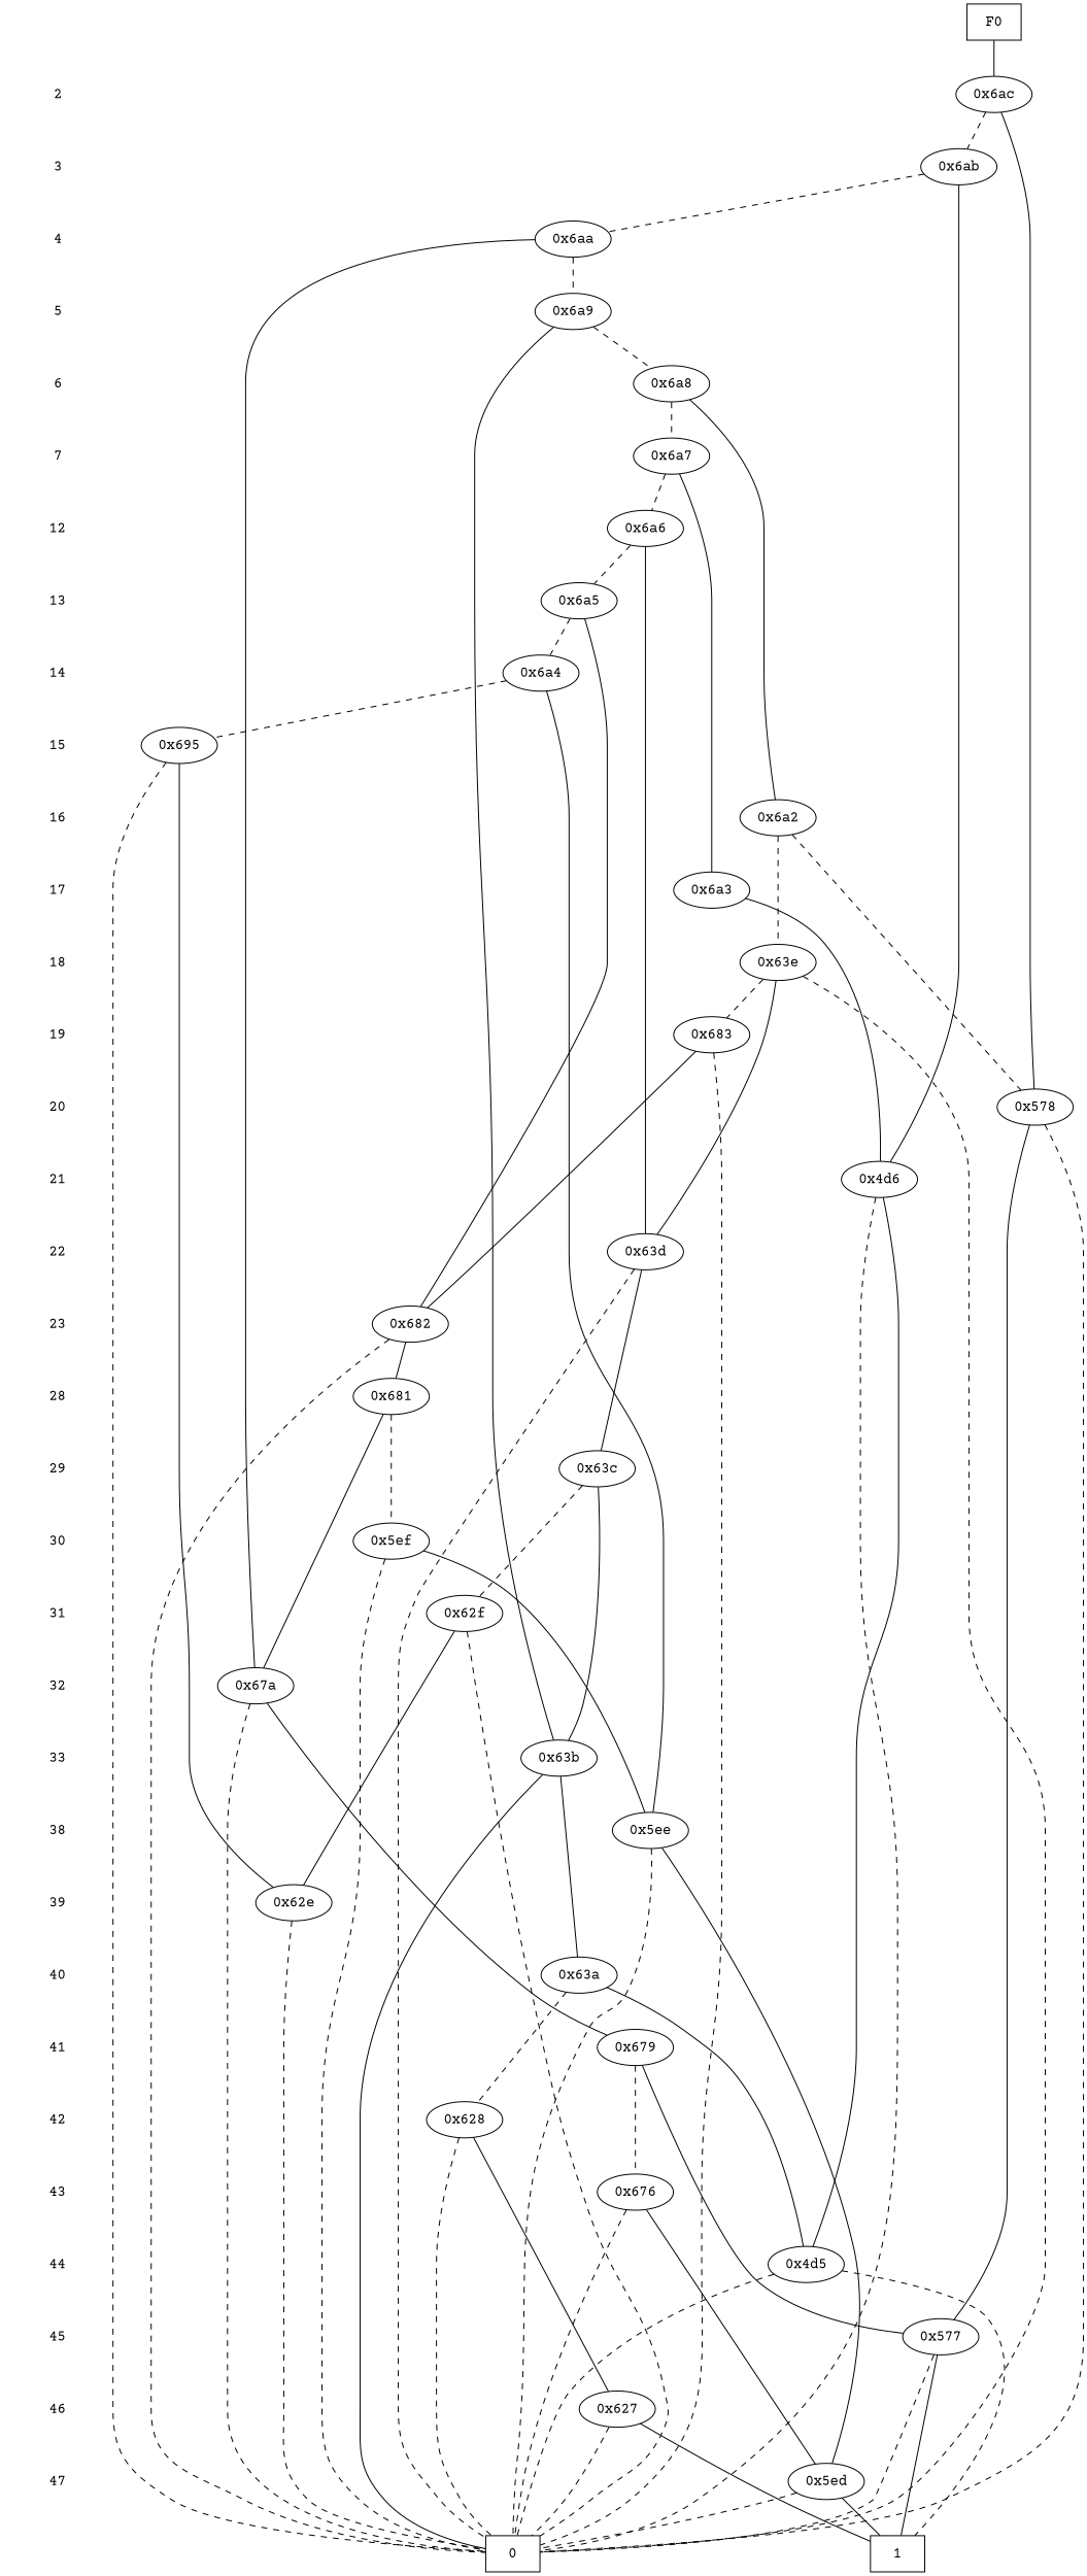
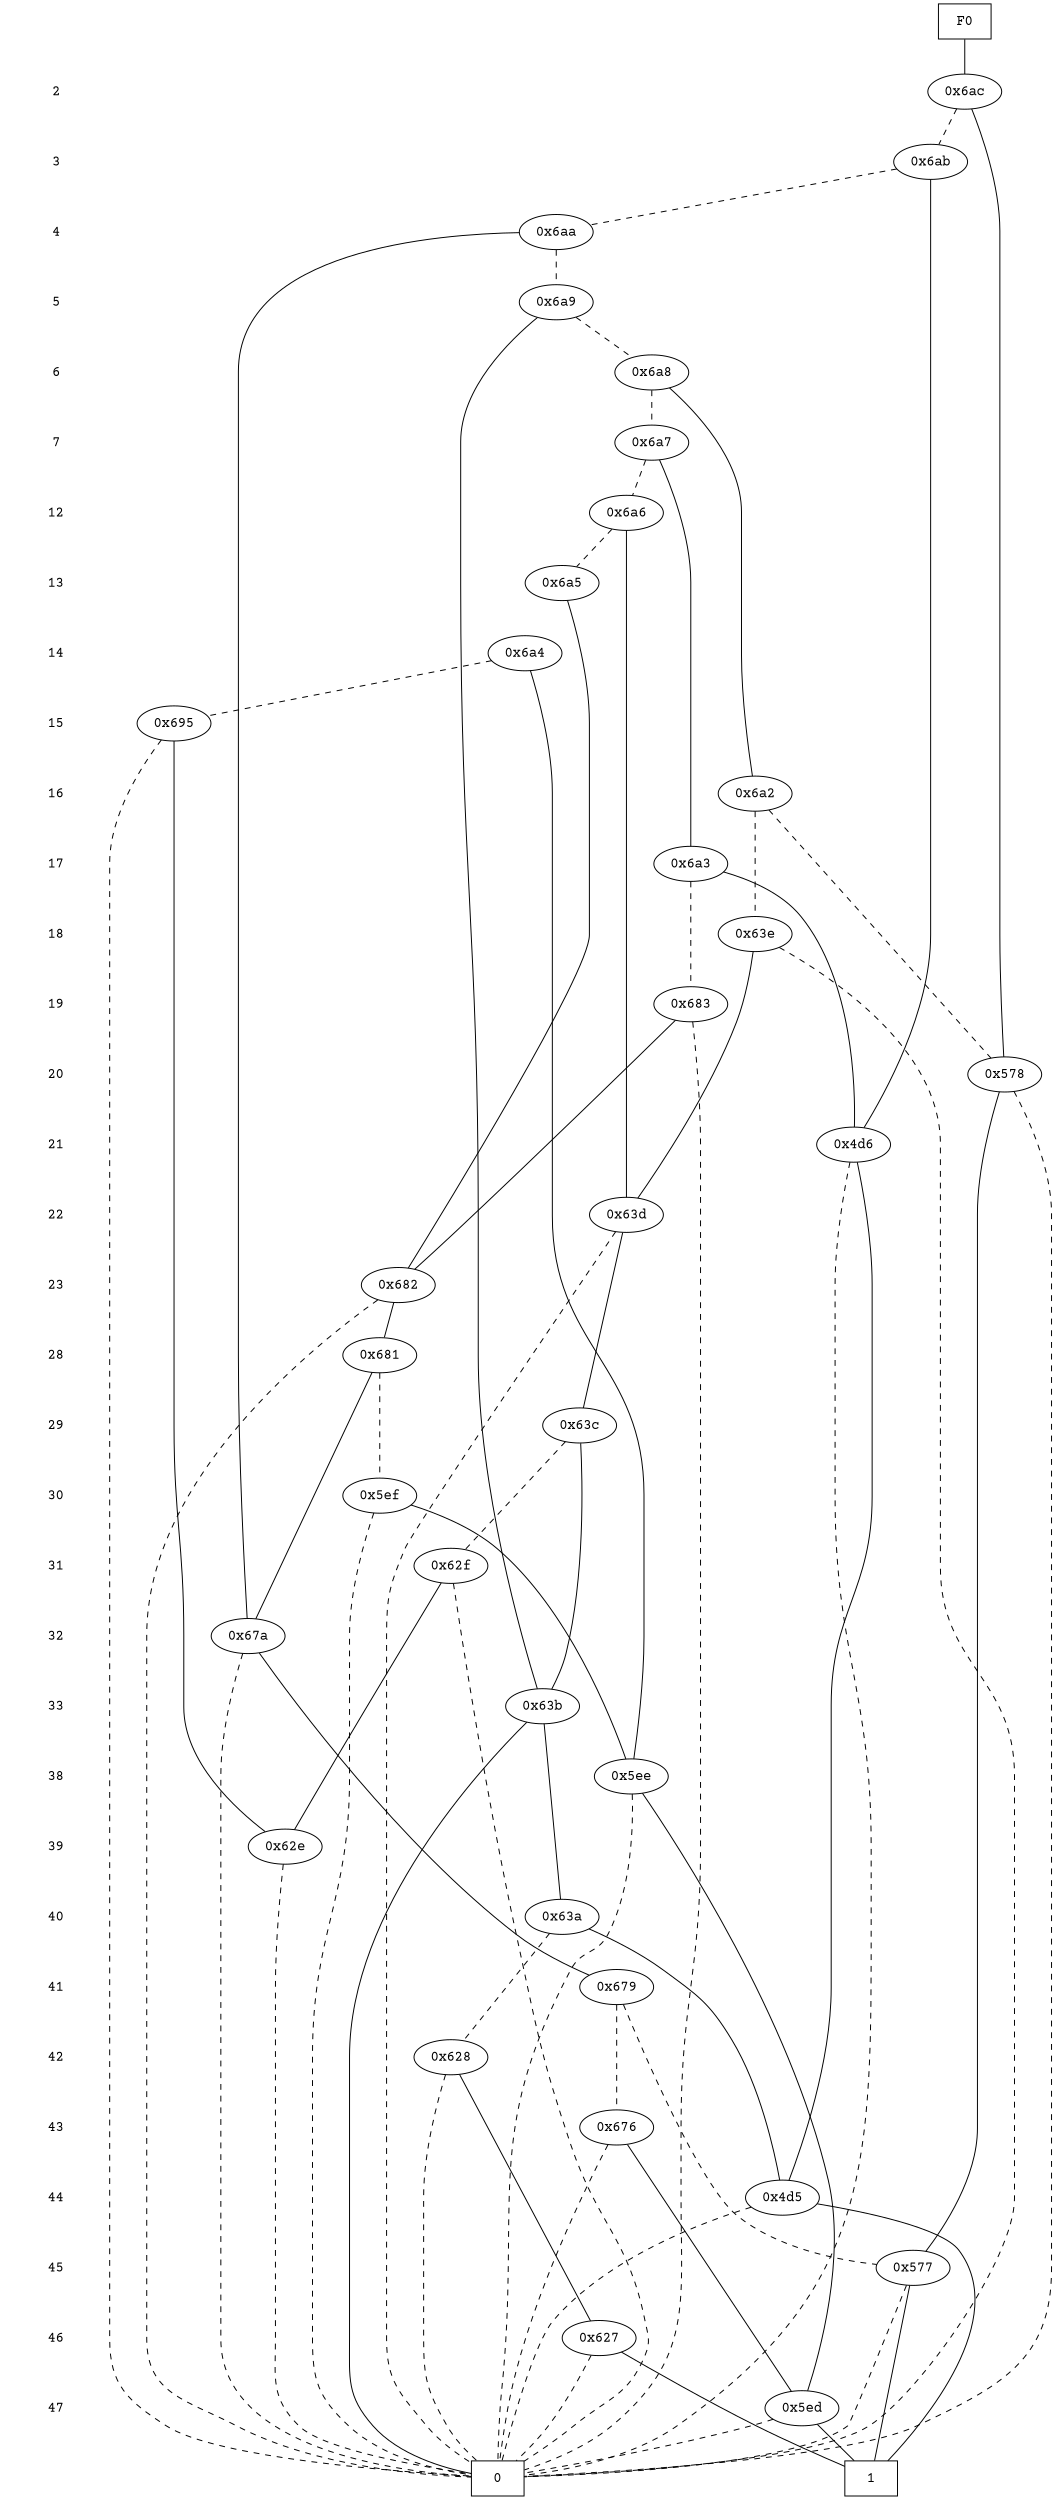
  digraph {
    fontname="Courier Prime"
    node [fontname="Courier Prime" shape=plaintext]
    edge [dir=none fontname="Courier Prime" style=invis]
    "CONST NODES" [style=invis]
    " 2 "
    " 3 "
    " 4 "
    " 5 "
    " 6 "
    " 7 "
    " 12 "
    " 13 "
    " 14 "
    " 15 "
    " 16 "
    " 17 "
    " 18 "
    " 19 "
    " 20 "
    " 21 "
    " 22 "
    " 23 "
    " 28 "
    " 29 "
    " 30 "
    " 31 "
    " 32 "
    " 33 "
    " 38 "
    " 39 "
    " 40 "
    " 41 "
    " 42 "
    " 43 "
    " 44 "
    " 45 "
    " 46 "
    " 47 "
    F0 [shape=box]
    "0x6ac" [shape=""]
    "0x6ab" [shape=""]
    "0x6aa" [shape=""]
    "0x6a9" [shape=""]
    "0x6a8" [shape=""]
    "0x6a7" [shape=""]
    "0x6a6" [shape=""]
    "0x6a5" [shape=""]
    "0x6a4" [shape=""]
    "0x695" [shape=""]
    "0x6a2" [shape=""]
    "0x6a3" [shape=""]
    "0x63e" [shape=""]
    "0x683" [shape=""]
    "0x578" [shape=""]
    "0x4d6" [shape=""]
    "0x63d" [shape=""]
    "0x682" [shape=""]
    "0x681" [shape=""]
    "0x63c" [shape=""]
    "0x5ef" [shape=""]
    "0x62f" [shape=""]
    "0x67a" [shape=""]
    "0x63b" [shape=""]
    "0x5ee" [shape=""]
    "0x62e" [shape=""]
    "0x63a" [shape=""]
    "0x679" [shape=""]
    "0x628" [shape=""]
    "0x676" [shape=""]
    "0x4d5" [shape=""]
    "0x577" [shape=""]
    "0x627" [shape=""]
    "0x5ed" [shape=""]
    n71 [label=0 shape=box]
    n72 [label=1 shape=box]
    subgraph sub_1 {
      "CONST NODES"
      " 2 "
      " 3 "
      " 4 "
      " 5 "
      " 6 "
      " 7 "
      " 12 "
      " 13 "
      " 14 "
      " 15 "
      " 16 "
      " 17 "
      " 18 "
      " 19 "
      " 20 "
      " 21 "
      " 22 "
      " 23 "
      " 28 "
      " 29 "
      " 30 "
      " 31 "
      " 32 "
      " 33 "
      " 38 "
      " 39 "
      " 40 "
      " 41 "
      " 42 "
      " 43 "
      " 44 "
      " 45 "
      " 46 "
      " 47 "
    }
    subgraph sub_2 {
      rank=same
      F0
    }
    subgraph sub_3 {
      rank=same
      " 2 "
      "0x6ac"
    }
    subgraph sub_4 {
      rank=same
      " 3 "
      "0x6ab"
    }
    subgraph sub_5 {
      rank=same
      " 4 "
      "0x6aa"
    }
    subgraph sub_6 {
      rank=same
      " 5 "
      "0x6a9"
    }
    subgraph sub_7 {
      rank=same
      " 6 "
      "0x6a8"
    }
    subgraph sub_8 {
      rank=same
      " 7 "
      "0x6a7"
    }
    subgraph sub_9 {
      rank=same
      " 12 "
      "0x6a6"
    }
    subgraph sub_10 {
      rank=same
      " 13 "
      "0x6a5"
    }
    subgraph sub_11 {
      rank=same
      " 14 "
      "0x6a4"
    }
    subgraph sub_12 {
      rank=same
      " 15 "
      "0x695"
    }
    subgraph sub_13 {
      rank=same
      " 16 "
      "0x6a2"
    }
    subgraph sub_14 {
      rank=same
      " 17 "
      "0x6a3"
    }
    subgraph sub_15 {
      rank=same
      " 18 "
      "0x63e"
    }
    subgraph sub_16 {
      rank=same
      " 19 "
      "0x683"
    }
    subgraph sub_17 {
      rank=same
      " 20 "
      "0x578"
    }
    subgraph sub_18 {
      rank=same
      " 21 "
      "0x4d6"
    }
    subgraph sub_19 {
      rank=same
      " 22 "
      "0x63d"
    }
    subgraph sub_20 {
      rank=same
      " 23 "
      "0x682"
    }
    subgraph sub_21 {
      rank=same
      " 28 "
      "0x681"
    }
    subgraph sub_22 {
      rank=same
      " 29 "
      "0x63c"
    }
    subgraph sub_23 {
      rank=same
      " 30 "
      "0x5ef"
    }
    subgraph sub_24 {
      rank=same
      " 31 "
      "0x62f"
    }
    subgraph sub_25 {
      rank=same
      " 32 "
      "0x67a"
    }
    subgraph sub_26 {
      rank=same
      " 33 "
      "0x63b"
    }
    subgraph sub_27 {
      rank=same
      " 38 "
      "0x5ee"
    }
    subgraph sub_28 {
      rank=same
      " 39 "
      "0x62e"
    }
    subgraph sub_29 {
      rank=same
      " 40 "
      "0x63a"
    }
    subgraph sub_30 {
      rank=same
      " 41 "
      "0x679"
    }
    subgraph sub_31 {
      rank=same
      " 42 "
      "0x628"
    }
    subgraph sub_32 {
      rank=same
      " 43 "
      "0x676"
    }
    subgraph sub_33 {
      rank=same
      " 44 "
      "0x4d5"
    }
    subgraph sub_34 {
      rank=same
      " 45 "
      "0x577"
    }
    subgraph sub_35 {
      rank=same
      " 46 "
      "0x627"
    }
    subgraph sub_36 {
      rank=same
      " 47 "
      "0x5ed"
    }
    subgraph sub_37 {
      rank=same
      "CONST NODES"
      subgraph sub_38 {
        rank=same
        n71
        n72
      }
    }
    " 2 " -> " 3 "
    " 3 " -> " 4 "
    " 4 " -> " 5 "
    " 5 " -> " 6 "
    " 6 " -> " 7 "
    " 7 " -> " 12 "
    " 12 " -> " 13 "
    " 13 " -> " 14 "
    " 14 " -> " 15 "
    " 15 " -> " 16 "
    " 16 " -> " 17 "
    " 17 " -> " 18 "
    " 18 " -> " 19 "
    " 19 " -> " 20 "
    " 20 " -> " 21 "
    " 21 " -> " 22 "
    " 22 " -> " 23 "
    " 23 " -> " 28 "
    " 28 " -> " 29 "
    " 29 " -> " 30 "
    " 30 " -> " 31 "
    " 31 " -> " 32 "
    " 32 " -> " 33 "
    " 33 " -> " 38 "
    " 38 " -> " 39 "
    " 39 " -> " 40 "
    " 40 " -> " 41 "
    " 41 " -> " 42 "
    " 42 " -> " 43 "
    " 43 " -> " 44 "
    " 44 " -> " 45 "
    " 45 " -> " 46 "
    " 46 " -> " 47 "
    " 47 " -> "CONST NODES"
    F0 -> "0x6ac" [style=solid]
    "0x6ac" -> "0x6ab" [style=dashed]
    "0x6ac" -> "0x578" [style=""]
    "0x6ab" -> "0x6aa" [style=dashed]
    "0x6ab" -> "0x4d6" [style=""]
    "0x6aa" -> "0x6a9" [style=dashed]
    "0x6aa" -> "0x67a" [style=""]
    "0x6a9" -> "0x6a8" [style=dashed]
    "0x6a9" -> "0x63b" [style=""]
    "0x6a8" -> "0x6a7" [style=dashed]
    "0x6a8" -> "0x6a2" [style=""]
    "0x6a7" -> "0x6a6" [style=dashed]
    "0x6a7" -> "0x6a3" [style=""]
    "0x6a6" -> "0x6a5" [style=dashed]
    "0x6a6" -> "0x63d" [style=""]
-   "0x6a5" -> "0x6a4" [style=dashed]
    "0x6a5" -> "0x682" [style=""]
    "0x6a4" -> "0x695" [style=dashed]
    "0x6a4" -> "0x5ee" [style=""]
    "0x695" -> "0x62e" [style=""]
    "0x695" -> n71 [style=dashed]
    "0x6a2" -> "0x63e" [style=dashed]
    "0x6a2" -> "0x578" [style=dashed]
-   "0x63e" -> "0x683" [style=dashed]
+   "0x6a3" -> "0x683" [style=dashed]
    "0x6a3" -> "0x4d6" [style=""]
    "0x63e" -> "0x63d" [style=""]
    "0x63e" -> n71 [style=dashed]
    "0x683" -> "0x682" [style=""]
    "0x683" -> n71 [style=dashed]
    "0x578" -> "0x577" [style=""]
    "0x578" -> n71 [style=dashed]
    "0x4d6" -> "0x4d5" [style=""]
    "0x4d6" -> n71 [style=dashed]
    "0x63d" -> "0x63c" [style=""]
    "0x63d" -> n71 [style=dashed]
    "0x682" -> "0x681" [style=""]
    "0x682" -> n71 [style=dashed]
    "0x681" -> "0x5ef" [style=dashed]
    "0x681" -> "0x67a" [style=""]
    "0x63c" -> "0x62f" [style=dashed]
    "0x63c" -> "0x63b" [style=""]
    "0x5ef" -> "0x5ee" [style=""]
    "0x5ef" -> n71 [style=dashed]
    "0x62f" -> "0x62e" [style=""]
    "0x62f" -> n71 [style=dashed]
    "0x67a" -> "0x679" [style=""]
    "0x67a" -> n71 [style=dashed]
    "0x63b" -> "0x63a" [style=""]
    "0x63b" -> n71 [style=solid]
    "0x5ee" -> "0x5ed" [style=""]
    "0x5ee" -> n71 [style=dashed]
    "0x62e" -> n71 [style=dashed]
    "0x63a" -> "0x628" [style=dashed]
    "0x63a" -> "0x4d5" [style=""]
    "0x679" -> "0x676" [style=dashed]
-   "0x679" -> "0x577" [style=""]
+   "0x679" -> "0x577" [style=dashed]
    "0x628" -> "0x627" [style=""]
    "0x628" -> n71 [style=dashed]
    "0x676" -> "0x5ed" [style=""]
    "0x676" -> n71 [style=dashed]
    "0x4d5" -> n71 [style=dashed]
-   "0x4d5" -> n72 [style=dashed]
+   "0x4d5" -> n72 [style=""]
    "0x577" -> n71 [style=dashed]
    "0x577" -> n72 [style=""]
    "0x627" -> n71 [style=dashed]
    "0x627" -> n72 [style=""]
    "0x5ed" -> n71 [style=dashed]
    "0x5ed" -> n72 [style=""]
  }
